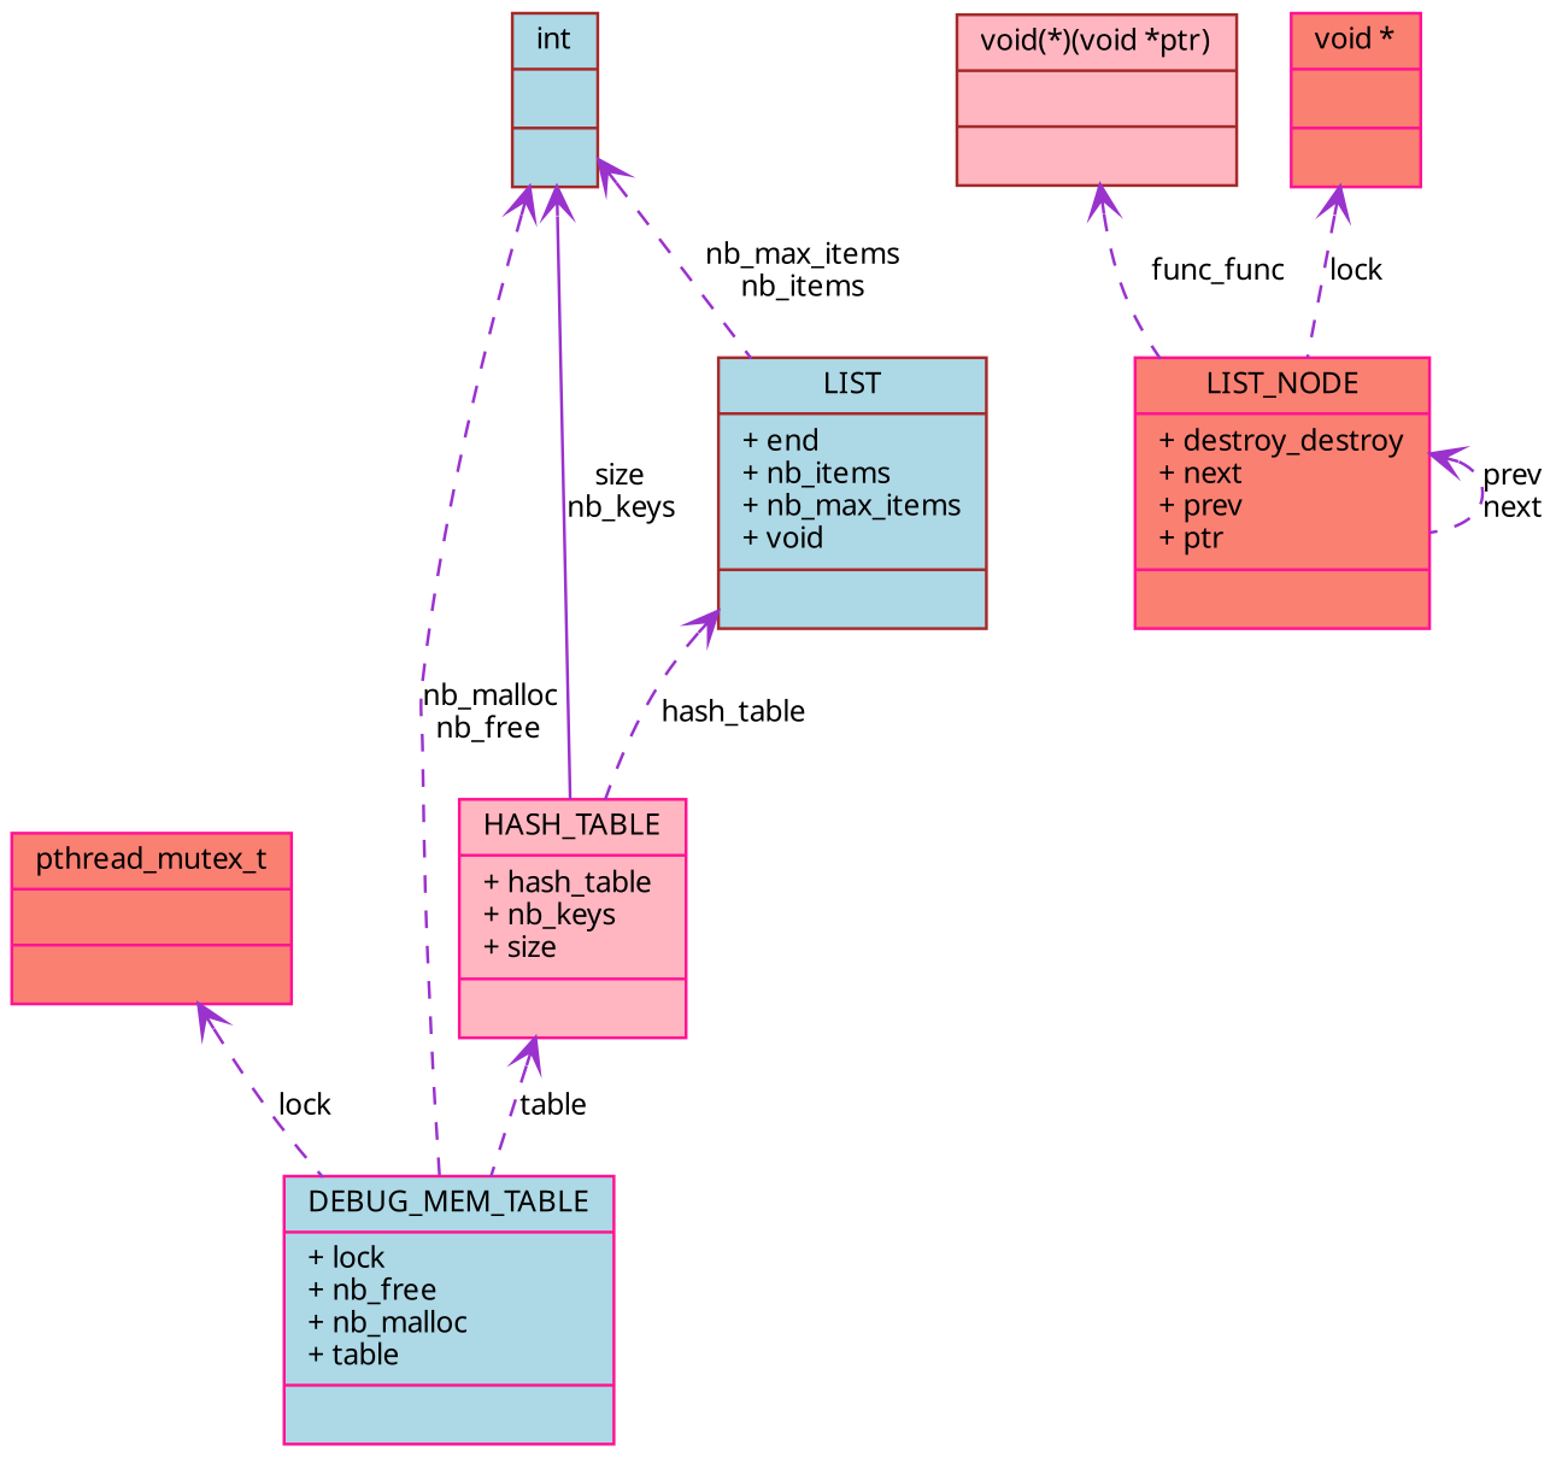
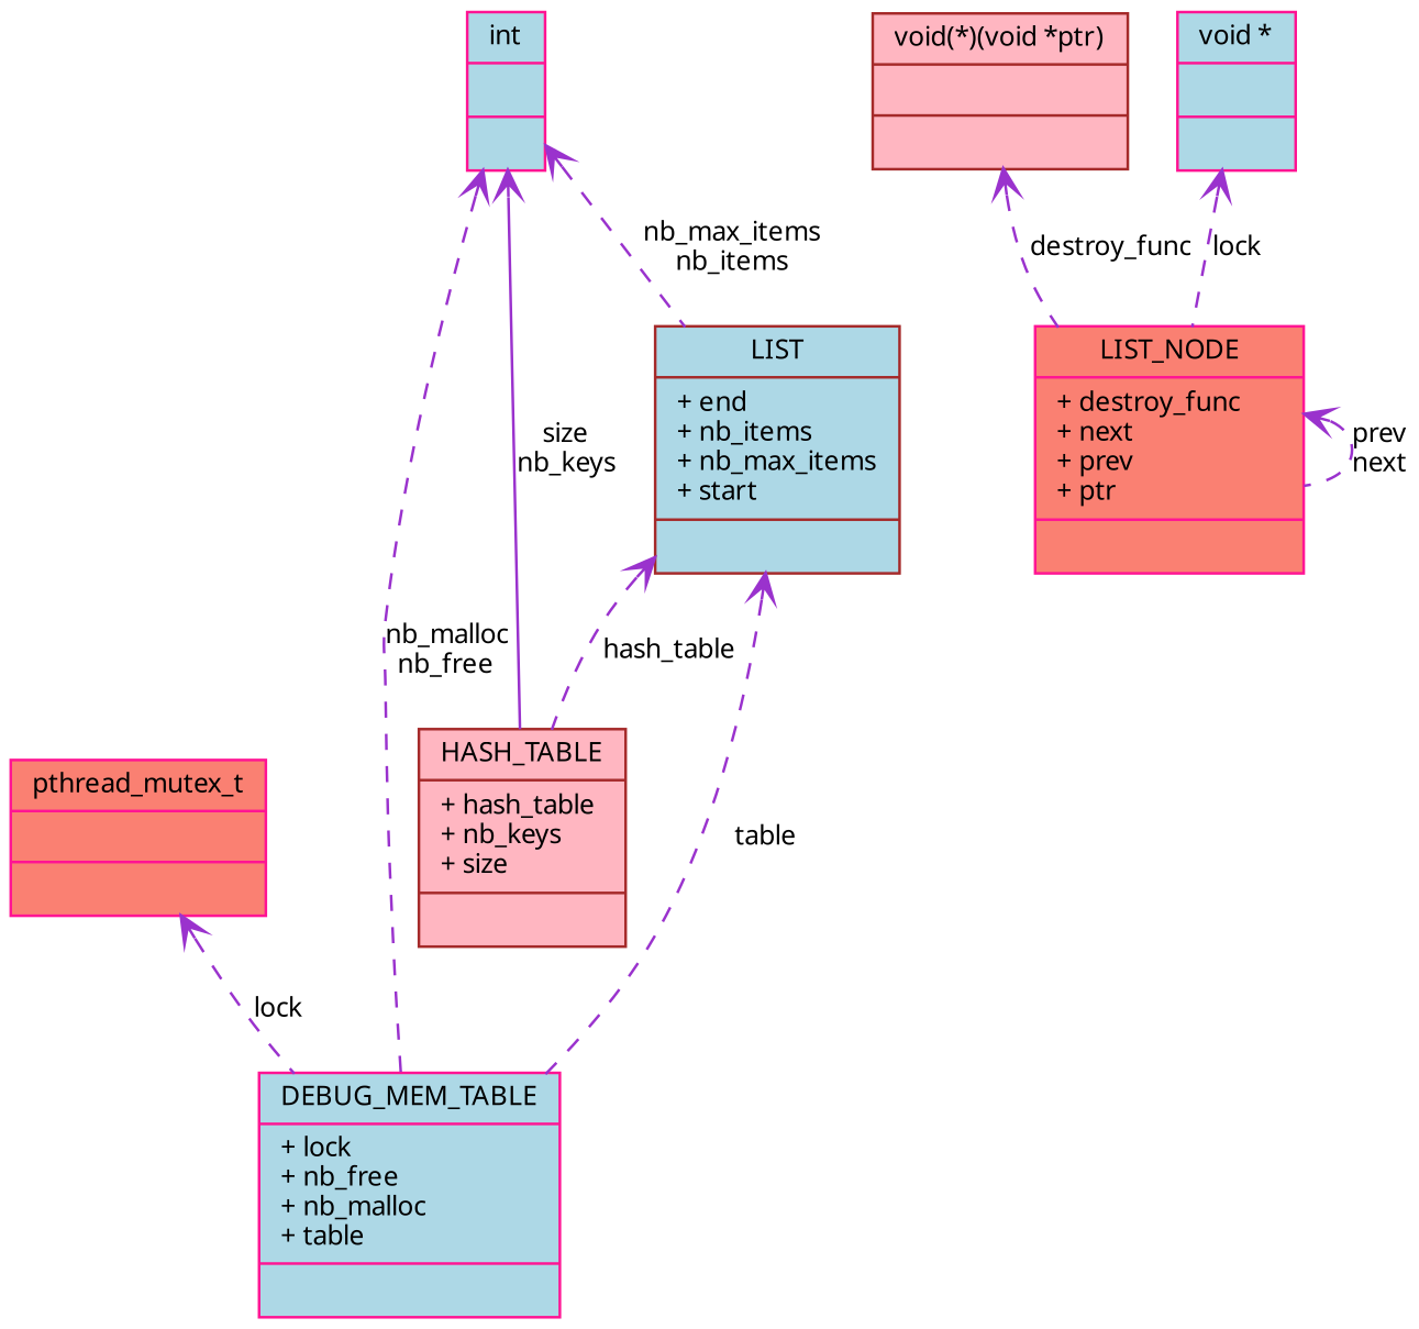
  digraph {
    fontname="Noto Sans"
    node [color=deeppink fillcolor=lightblue fontname="Noto Sans" fontsize=10 shape=record style=filled]
    edge [arrowtail=open color=darkorchid3 dir=back fontname="Noto Sans" fontsize=10 labelfontname=Helvetica labelfontsize=10 style=dashed]
    n1 [fontcolor=black height=0.2 label="{DEBUG_MEM_TABLE\n|+ lock\l+ nb_free\l+ nb_malloc\l+ table\l|}" width=0.4]
    n2 [fillcolor=salmon height=0.2 label="{pthread_mutex_t\n||}" width=0.4]
-   n3 [color=brown height=0.2 label="{int\n||}" width=0.4]
-   n4 [fillcolor=lightpink height=0.2 label="{HASH_TABLE\n|+ hash_table\l+ nb_keys\l+ size\l|}" width=0.4]
-   n5 [color=brown height=0.2 label="{LIST\n|+ end\l+ nb_items\l+ nb_max_items\l+ void\l|}" width=0.4]
-   n6 [fillcolor=salmon height=0.2 label="{LIST_NODE\n|+ destroy_destroy\l+ next\l+ prev\l+ ptr\l|}" width=0.4]
+   n3 [height=0.2 label="{int\n||}" width=0.4]
+   n4 [color=brown fillcolor=lightpink height=0.2 label="{HASH_TABLE\n|+ hash_table\l+ nb_keys\l+ size\l|}" width=0.4]
+   n5 [color=brown height=0.2 label="{LIST\n|+ end\l+ nb_items\l+ nb_max_items\l+ start\l|}" width=0.4]
+   n6 [fillcolor=salmon height=0.2 label="{LIST_NODE\n|+ destroy_func\l+ next\l+ prev\l+ ptr\l|}" width=0.4]
    n7 [color=brown fillcolor=lightpink height=0.2 label="{void(*)(void *ptr)\n||}" width=0.4]
-   n8 [fillcolor=salmon height=0.2 label="{void *\n||}" width=0.4]
+   n8 [height=0.2 label="{void *\n||}" width=0.4]
    n2 -> n1 [label=lock]
    n3 -> n1 [label="nb_malloc\nnb_free"]
    n3 -> n4 [label="size\nnb_keys" style=solid]
    n3 -> n5 [label="nb_max_items\nnb_items"]
-   n4 -> n1 [label=table]
+   n5 -> n1 [label=table]
    n5 -> n4 [label=hash_table]
    n6 -> n6 [label="prev\nnext"]
-   n7 -> n6 [label=func_func]
+   n7 -> n6 [label=destroy_func]
    n8 -> n6 [label=lock]
  }
